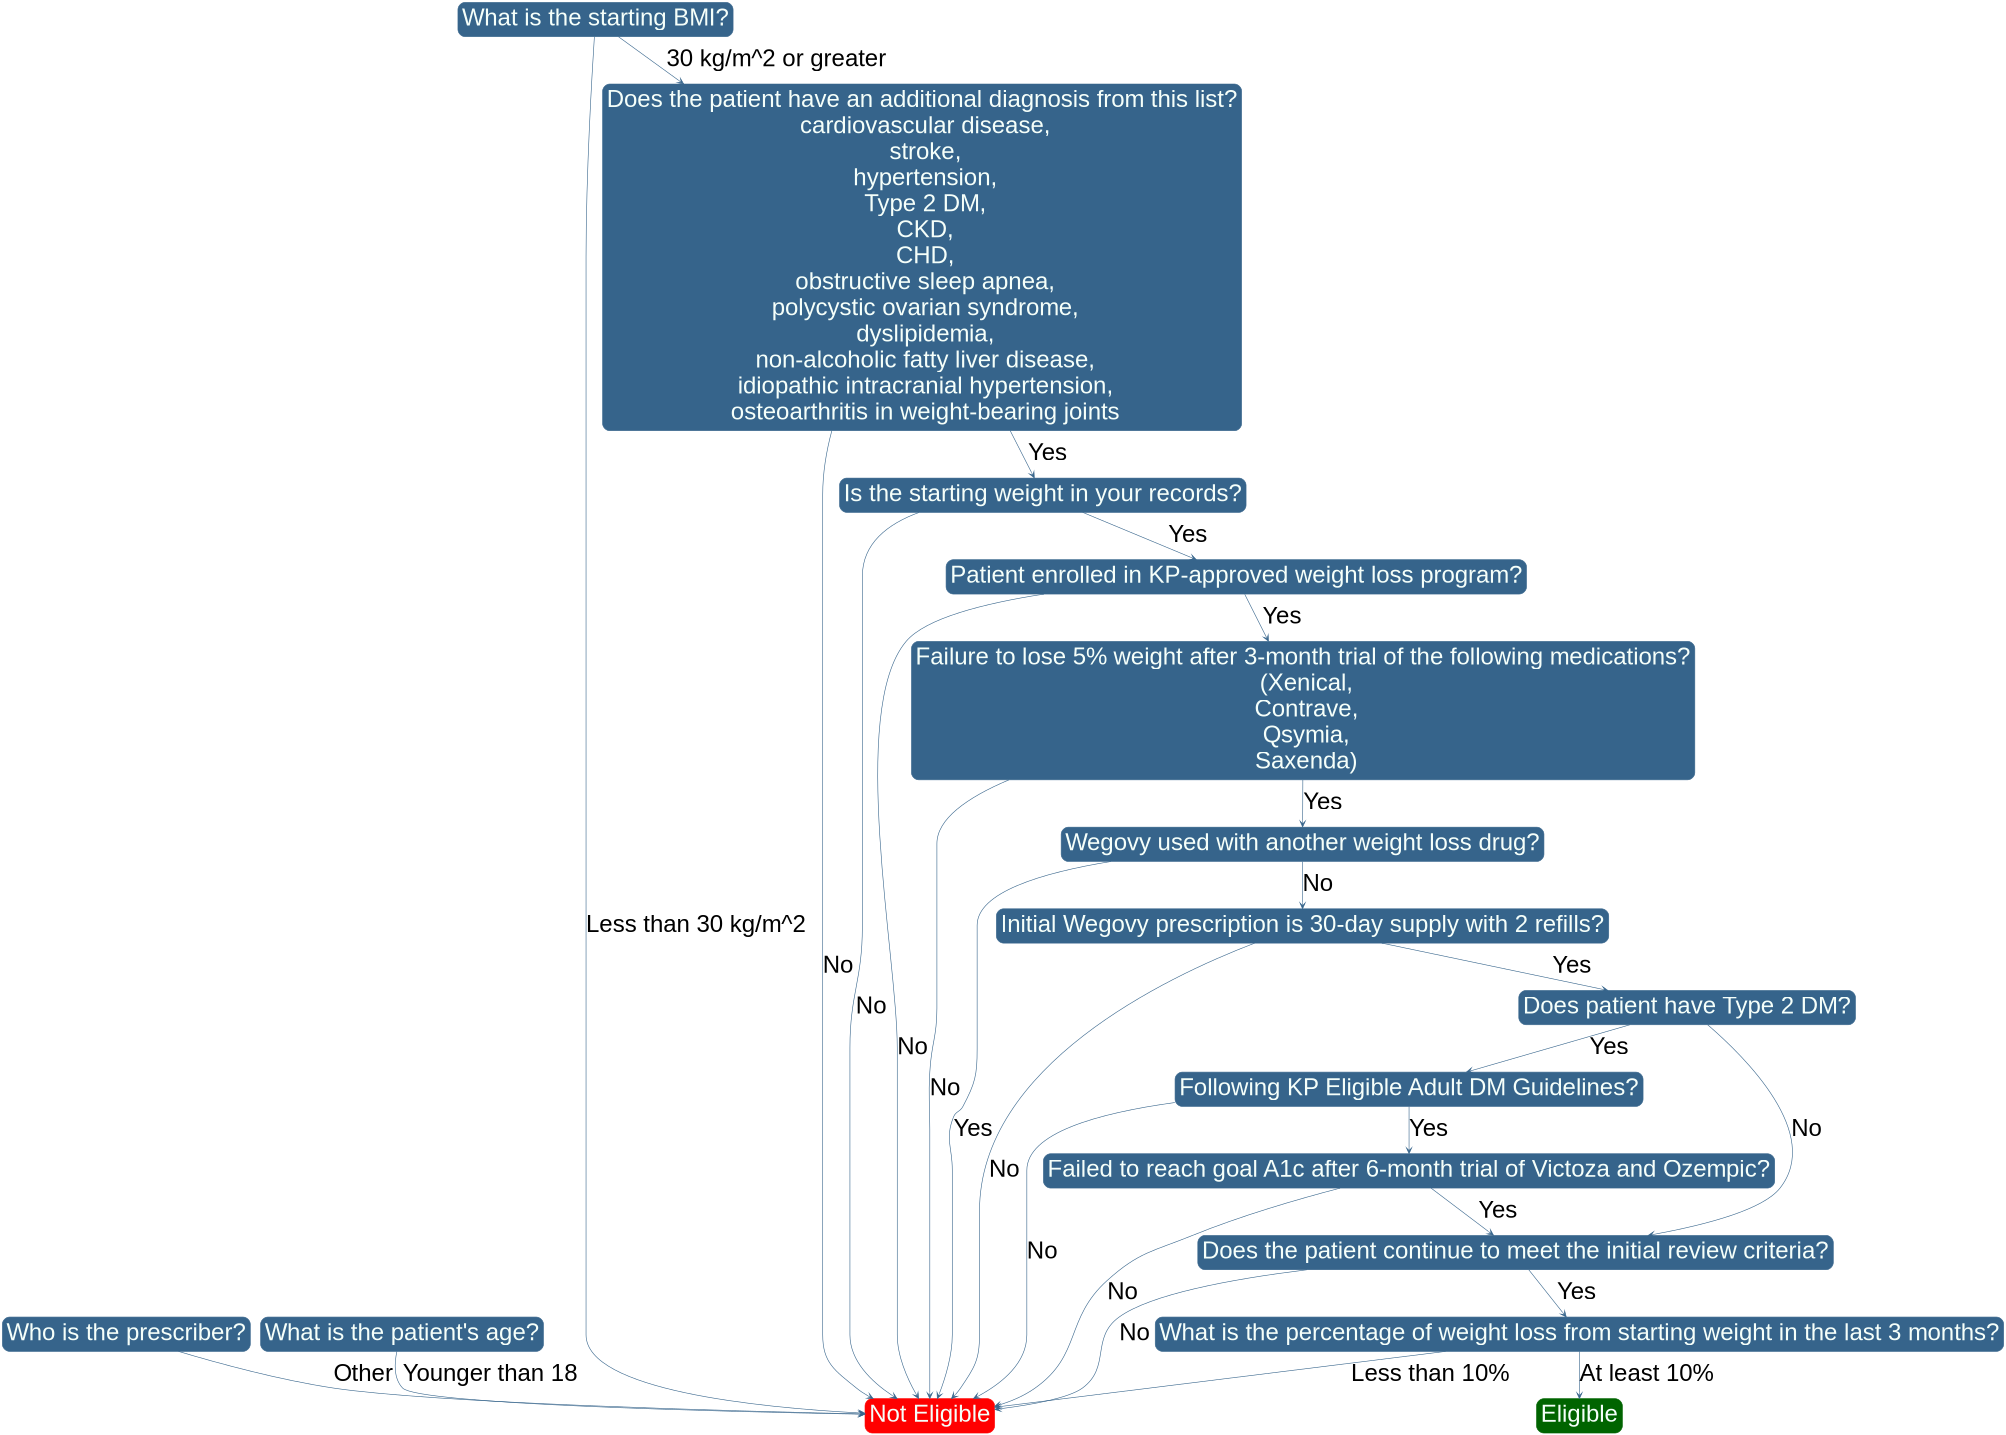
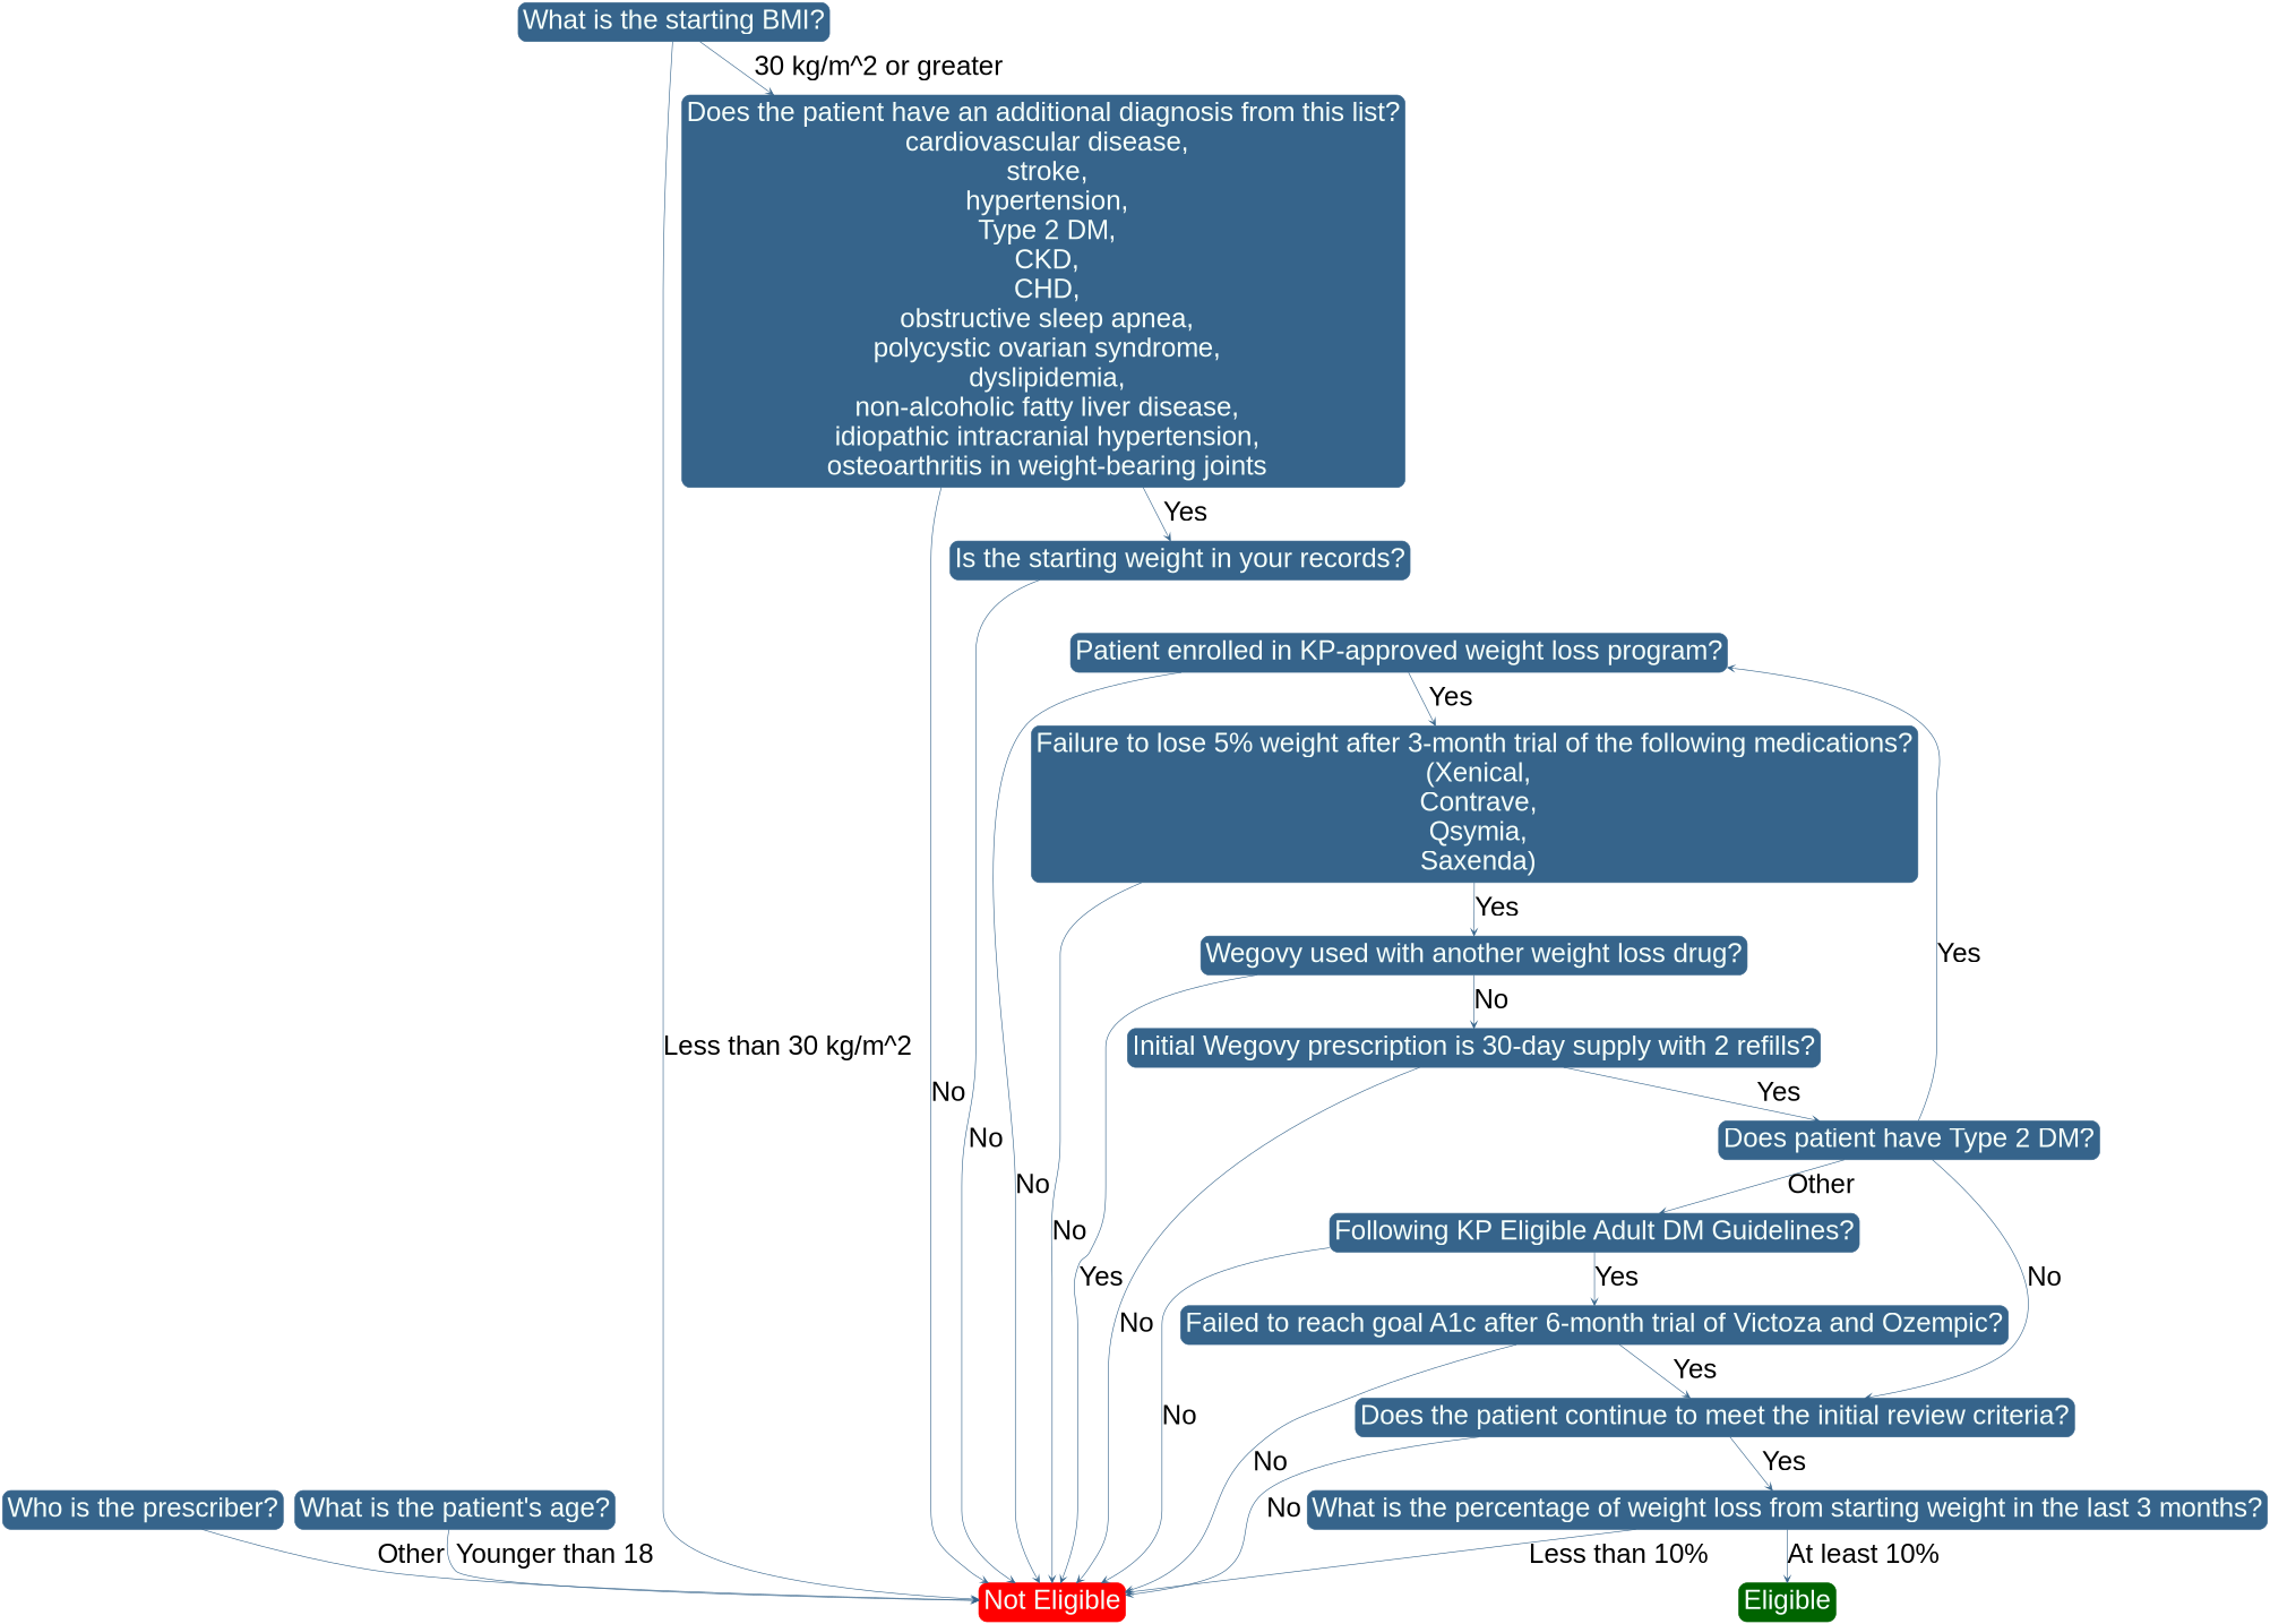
  digraph {
    node [color=steelblue4 fontcolor=mintcream fontname=Arial fontsize=40 margin=0.1 shape=box style="filled,rounded"]
    edge [arrowhead=vee color=steelblue4 fontname=Arial fontsize=40]
    n1 [height=0.2 label="Who is the prescriber?" width=0.2]
    n2 [color=red height=0.2 label="Not Eligible" width=0.2]
    n3 [height=0.2 label="What is the patient's age?" width=0.2]
    n4 [height=0.2 label="What is the starting BMI?" width=0.2]
    n5 [height=0.2 label="Does the patient have an additional diagnosis from this list?\n cardiovascular disease,\n stroke,\n hypertension,\n Type 2 DM,\n CKD,\n CHD,\n obstructive sleep apnea,\n polycystic ovarian syndrome,\n dyslipidemia,\n non-alcoholic fatty liver disease,\n idiopathic intracranial hypertension,\n osteoarthritis in weight-bearing joints" width=0.2]
    n6 [height=0.2 label="Is the starting weight in your records?" width=0.2]
    n7 [height=0.2 label="Patient enrolled in KP-approved weight loss program?" width=0.2]
    n8 [height=0.2 label="Failure to lose 5% weight after 3-month trial of the following medications?\n (Xenical,\n Contrave,\n Qsymia,\n Saxenda)" width=0.2]
    n9 [height=0.2 label="Wegovy used with another weight loss drug?" width=0.2]
    n10 [height=0.2 label="Initial Wegovy prescription is 30-day supply with 2 refills?" width=0.2]
    n11 [height=0.2 label="Does patient have Type 2 DM?" width=0.2]
    n12 [height=0.2 label="Following KP Eligible Adult DM Guidelines?" width=0.2]
    n13 [height=0.2 label="Does the patient continue to meet the initial review criteria?" width=0.2]
    n14 [height=0.2 label="Failed to reach goal A1c after 6-month trial of Victoza and Ozempic?" width=0.2]
    n15 [height=0.2 label="What is the percentage of weight loss from starting weight in the last 3 months?" width=0.2]
    n16 [color=darkgreen height=0.2 label=Eligible width=0.2]
    n1 -> n2 [label=Other]
    n3 -> n2 [label="Younger than 18"]
    n4 -> n2 [label="Less than 30 kg/m^2"]
    n4 -> n5 [label="30 kg/m^2 or greater"]
    n5 -> n2 [label=No]
    n5 -> n6 [label=Yes]
    n6 -> n2 [label=No]
-   n6 -> n7 [label=Yes]
+   n11 -> n7 [label=Yes]
    n7 -> n2 [label=No]
    n7 -> n8 [label=Yes]
    n8 -> n2 [label=No]
    n8 -> n9 [label=Yes]
    n9 -> n2 [label=Yes]
    n9 -> n10 [label=No]
    n10 -> n2 [label=No]
    n10 -> n11 [label=Yes]
-   n11 -> n12 [label=Yes]
+   n11 -> n12 [label=Other]
    n11 -> n13 [label=No]
    n12 -> n2 [label=No]
    n12 -> n14 [label=Yes]
    n13 -> n2 [label=No]
    n13 -> n15 [label=Yes]
    n14 -> n2 [label=No]
    n14 -> n13 [label=Yes]
    n15 -> n2 [label="Less than 10%"]
    n15 -> n16 [label="At least 10%"]
  }
